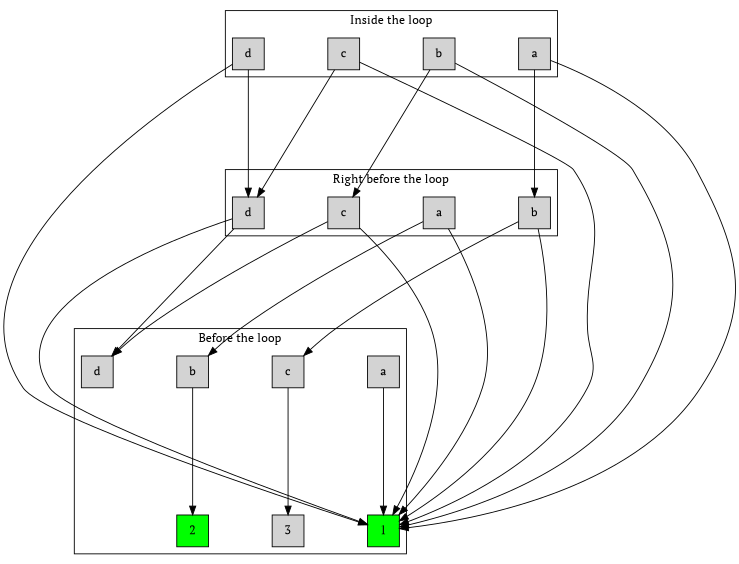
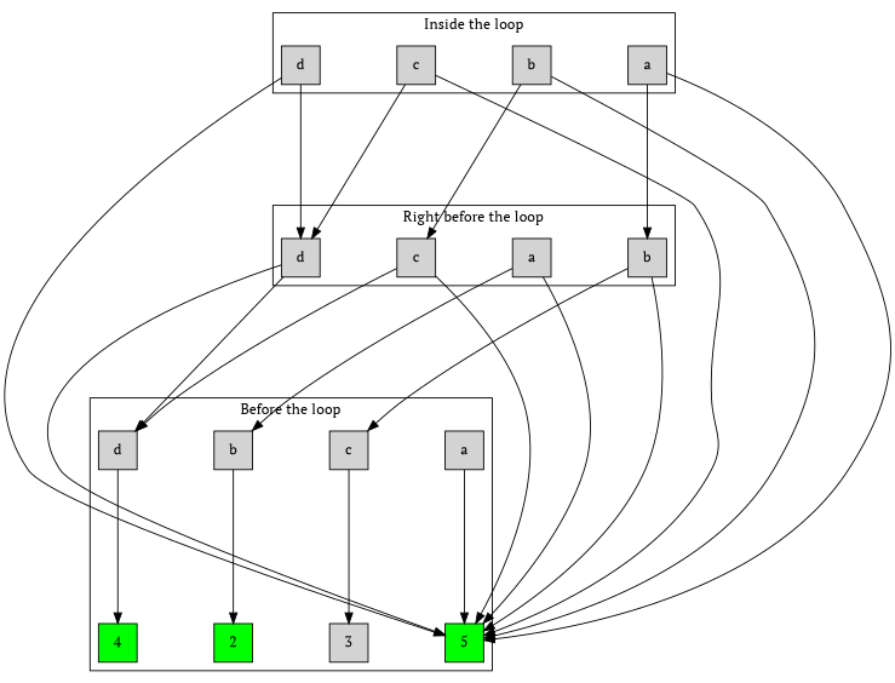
  digraph {
    fontname="PT Serif"
    nodesep=1
    rank=same
    ranksep=2
    node [fontname="PT Serif" shape=square style=filled]
    edge [fontname="PT Serif"]
-   1 [fillcolor=green]
+   1 [fillcolor=green label=5]
    2 [fillcolor=green]
    3 [fillcolor=lightgrey]
+   4 [fillcolor=green]
    n5 [label=a]
    n6 [label=b]
    n7 [label=c]
    n8 [label=d]
    n9 [label=d]
    n10 [label=c]
    n11 [label=b]
    n12 [label=a]
    n13 [label=d]
    n14 [label=c]
    n15 [label=b]
    n16 [label=a]
    subgraph cluster_1 {
      label="Before the loop"
      1
      2
      3
+     4
      n5
      n6
      n7
      n8
    }
    subgraph cluster_2 {
      label="Right before the loop"
      n9
      n10
      n11
      n12
    }
    subgraph cluster_3 {
      label="Inside the loop"
      n13
      n14
      n15
      n16
    }
    n5 -> 1
    n6 -> 2
    n7 -> 3
+   n8 -> 4
    n9 -> 1
    n9 -> n8
    n10 -> 1
    n10 -> n8
    n11 -> 1
    n11 -> n7
    n12 -> 1
    n12 -> n6
    n13 -> 1
    n13 -> n9
    n14 -> 1
    n14 -> n9
    n15 -> 1
    n15 -> n10
    n16 -> 1
    n16 -> n11
  }
